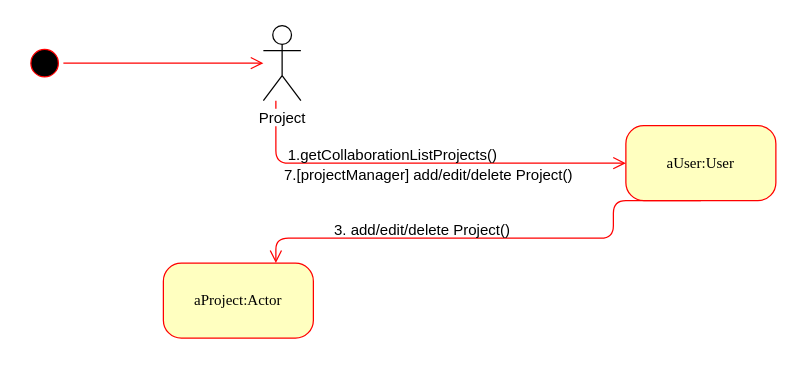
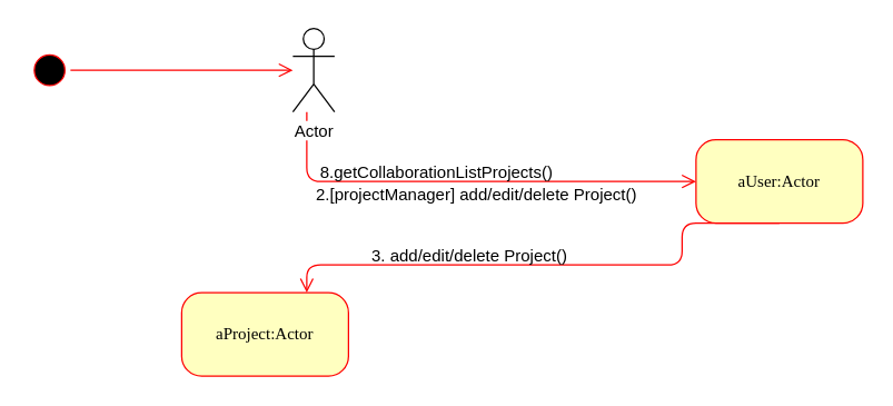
  <mxCell id="0" />
  <mxCell id="1" parent="0" />
  <mxCell id="2" value="" style="ellipse;html=1;shape=startState;fillColor=#000000;strokeColor=#ff0000;rounded=1;shadow=0;comic=0;labelBackgroundColor=none;fontFamily=Verdana;fontSize=12;fontColor=#000000;align=center;direction=south;" vertex="1" parent="1"><mxGeometry x="20" y="35" width="30" height="30" as="geometry" /></mxCell>
  <mxCell id="3" value="aProject:Actor" style="rounded=1;whiteSpace=wrap;html=1;arcSize=24;fillColor=#ffffc0;strokeColor=#ff0000;shadow=0;comic=0;labelBackgroundColor=none;fontFamily=Verdana;fontSize=12;fontColor=#000000;align=center;" vertex="1" parent="1"><mxGeometry x="130" y="210" width="120" height="60" as="geometry" /></mxCell>
- <mxCell id="4" value="aUser:User" style="rounded=1;whiteSpace=wrap;html=1;arcSize=24;fillColor=#ffffc0;strokeColor=#ff0000;shadow=0;comic=0;labelBackgroundColor=none;fontFamily=Verdana;fontSize=12;fontColor=#000000;align=center;" vertex="1" parent="1"><mxGeometry x="500" y="100" width="120" height="60" as="geometry" /></mxCell>
+ <mxCell id="4" value="aUser:Actor" style="rounded=1;whiteSpace=wrap;html=1;arcSize=24;fillColor=#ffffc0;strokeColor=#ff0000;shadow=0;comic=0;labelBackgroundColor=none;fontFamily=Verdana;fontSize=12;fontColor=#000000;align=center;" vertex="1" parent="1"><mxGeometry x="500" y="100" width="120" height="60" as="geometry" /></mxCell>
  <mxCell id="5" style="edgeStyle=orthogonalEdgeStyle;html=1;labelBackgroundColor=none;endArrow=open;endSize=8;strokeColor=#ff0000;fontFamily=Verdana;fontSize=12;align=left;" edge="1" parent="1" source="2"><mxGeometry relative="1" as="geometry"><mxPoint x="210" y="50" as="targetPoint" /></mxGeometry></mxCell>
  <mxCell id="6" style="edgeStyle=orthogonalEdgeStyle;html=1;labelBackgroundColor=none;endArrow=open;endSize=8;strokeColor=#ff0000;fontFamily=Verdana;fontSize=12;align=left;entryX=0;entryY=0.5;" edge="1" parent="1" target="4"><mxGeometry relative="1" as="geometry"><Array as="points"><mxPoint x="220" y="130" /></Array><mxPoint x="220" y="80" as="sourcePoint" /></mxGeometry></mxCell>
  <mxCell id="7" style="edgeStyle=orthogonalEdgeStyle;html=1;entryX=0.75;entryY=0;labelBackgroundColor=none;endArrow=open;endSize=8;strokeColor=#ff0000;fontFamily=Verdana;fontSize=12;align=left;exitX=0.5;exitY=1;" edge="1" parent="1" source="4" target="3"><mxGeometry relative="1" as="geometry"><mxPoint x="410" y="200" as="sourcePoint" /><Array as="points"><mxPoint x="490" y="190" /><mxPoint x="220" y="190" /></Array></mxGeometry></mxCell>
- <mxCell id="8" value="&lt;font&gt;1.&lt;/font&gt;&lt;font&gt;&lt;font&gt;&lt;font&gt;getCollaborationListProjects()&lt;/font&gt;&lt;/font&gt;&lt;/font&gt;" style="text;html=1;resizable=0;points=[];autosize=1;align=left;verticalAlign=top;spacingTop=-4;" vertex="1" parent="1"><mxGeometry x="228" y="114" width="200" height="20" as="geometry" /></mxCell>
- <mxCell id="9" value="7.[projectManager] add/edit/delete Project()" style="text;html=1;resizable=0;points=[];autosize=1;align=left;verticalAlign=top;spacingTop=-4;" vertex="1" parent="1"><mxGeometry x="225" y="130" width="280" height="20" as="geometry" /></mxCell>
+ <mxCell id="8" value="&lt;font&gt;8.&lt;/font&gt;&lt;font&gt;&lt;font&gt;&lt;font&gt;getCollaborationListProjects()&lt;/font&gt;&lt;/font&gt;&lt;/font&gt;" style="text;html=1;resizable=0;points=[];autosize=1;align=left;verticalAlign=top;spacingTop=-4;" vertex="1" parent="1"><mxGeometry x="228" y="114" width="200" height="20" as="geometry" /></mxCell>
+ <mxCell id="9" value="2.[projectManager] add/edit/delete Project()" style="text;html=1;resizable=0;points=[];autosize=1;align=left;verticalAlign=top;spacingTop=-4;" vertex="1" parent="1"><mxGeometry x="225" y="130" width="280" height="20" as="geometry" /></mxCell>
  <mxCell id="10" value="3. add/edit/delete Project()" style="text;html=1;resizable=0;points=[];autosize=1;align=left;verticalAlign=top;spacingTop=-4;" vertex="1" parent="1"><mxGeometry x="265" y="174" width="180" height="20" as="geometry" /></mxCell>
- <mxCell id="11" value="Project" style="shape=umlActor;verticalLabelPosition=bottom;labelBackgroundColor=#ffffff;verticalAlign=top;html=1;outlineConnect=0;" vertex="1" parent="1"><mxGeometry x="210" y="20" width="30" height="60" as="geometry" /></mxCell>
+ <mxCell id="11" value="Actor" style="shape=umlActor;verticalLabelPosition=bottom;labelBackgroundColor=#ffffff;verticalAlign=top;html=1;outlineConnect=0;" vertex="1" parent="1"><mxGeometry x="210" y="20" width="30" height="60" as="geometry" /></mxCell>
